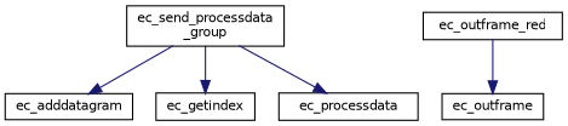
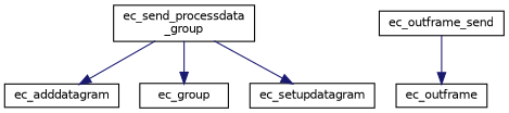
  digraph {
    rankdir=TB
    node [color=black fillcolor=white fontname=Helvetica fontsize=10 shape=record style=filled]
    edge [color=midnightblue fontname=Helvetica fontsize=10 labelfontname=Helvetica labelfontsize=10 style=solid]
    n1 [height=0.2 label="ec_send_processdata\l_group" width=0.4]
    n2 [height=0.2 label=ec_adddatagram width=0.4]
-   n3 [height=0.2 label=ec_getindex width=0.4]
-   n4 [height=0.2 label=ec_processdata width=0.4]
-   n5 [height=0.2 label=ec_outframe_red width=0.4]
+   n3 [height=0.2 label=ec_group width=0.4]
+   n4 [height=0.2 label=ec_setupdatagram width=0.4]
+   n5 [height=0.2 label=ec_outframe_send width=0.4]
    n6 [height=0.2 label=ec_outframe width=0.4]
    n1 -> n2
    n1 -> n3
    n1 -> n4
    n5 -> n6
  }
